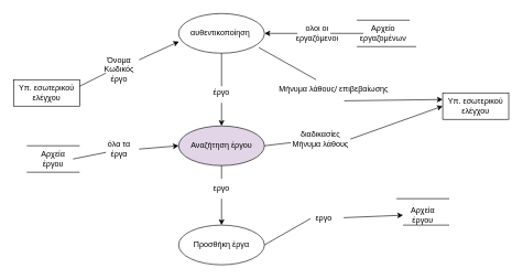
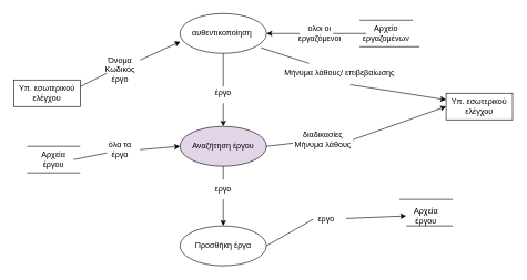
  <mxCell id="0" />
  <mxCell id="1" parent="0" />
  <mxCell id="2" value="Υπ. εσωτερικού ελέγχου" style="whiteSpace=wrap;html=1;align=center;" vertex="1" parent="1"><mxGeometry x="20" y="120" width="100" height="40" as="geometry" /></mxCell>
  <mxCell id="3" value="αυθεντικοποίηση&amp;nbsp;" style="ellipse;whiteSpace=wrap;html=1;align=center;" vertex="1" parent="1"><mxGeometry x="270" y="20" width="130" height="60" as="geometry" /></mxCell>
  <mxCell id="4" value="Αναζήτηση έργου" style="ellipse;whiteSpace=wrap;html=1;align=center;fillColor=#e1d5e7;" vertex="1" parent="1"><mxGeometry x="270" y="190" width="130" height="60" as="geometry" /></mxCell>
  <mxCell id="5" value="Προσθήκη έργα" style="ellipse;whiteSpace=wrap;html=1;align=center;" vertex="1" parent="1"><mxGeometry x="270" y="340" width="130" height="60" as="geometry" /></mxCell>
  <mxCell id="6" value="" style="endArrow=none;html=1;rounded=0;" edge="1" parent="1"><mxGeometry width="50" height="50" relative="1" as="geometry"><mxPoint x="40" y="260" as="sourcePoint" /><mxPoint x="120" y="260" as="targetPoint" /></mxGeometry></mxCell>
  <mxCell id="7" value="Αρχεία έργου" style="text;html=1;strokeColor=none;fillColor=none;align=center;verticalAlign=middle;whiteSpace=wrap;rounded=0;" vertex="1" parent="1"><mxGeometry x="50" y="225" width="60" height="30" as="geometry" /></mxCell>
  <mxCell id="8" value="" style="endArrow=none;html=1;rounded=0;" edge="1" parent="1"><mxGeometry width="50" height="50" relative="1" as="geometry"><mxPoint x="40" y="220" as="sourcePoint" /><mxPoint x="120" y="220" as="targetPoint" /></mxGeometry></mxCell>
  <mxCell id="9" value="" style="endArrow=none;html=1;rounded=0;exitX=1;exitY=0.25;exitDx=0;exitDy=0;" edge="1" parent="1" source="2"><mxGeometry width="50" height="50" relative="1" as="geometry"><mxPoint x="120" y="150" as="sourcePoint" /><mxPoint x="160" y="110" as="targetPoint" /></mxGeometry></mxCell>
  <mxCell id="10" value="Όνομα&lt;br&gt;Κωδικός&lt;br&gt;έργο" style="text;html=1;strokeColor=none;fillColor=none;align=center;verticalAlign=middle;whiteSpace=wrap;rounded=0;" vertex="1" parent="1"><mxGeometry x="150" y="90" width="60" height="30" as="geometry" /></mxCell>
  <mxCell id="11" value="" style="endArrow=classic;html=1;rounded=0;entryX=0.004;entryY=0.706;entryDx=0;entryDy=0;entryPerimeter=0;exitX=1;exitY=0;exitDx=0;exitDy=0;" edge="1" parent="1" source="10" target="3"><mxGeometry width="50" height="50" relative="1" as="geometry"><mxPoint x="210" y="130" as="sourcePoint" /><mxPoint x="260" y="80" as="targetPoint" /></mxGeometry></mxCell>
  <mxCell id="12" value="" style="endArrow=none;html=1;rounded=0;" edge="1" parent="1"><mxGeometry width="50" height="50" relative="1" as="geometry"><mxPoint x="540" y="30" as="sourcePoint" /><mxPoint x="620" y="30" as="targetPoint" /></mxGeometry></mxCell>
  <mxCell id="13" value="Αρχείο εργαζομένων" style="text;html=1;strokeColor=none;fillColor=none;align=center;verticalAlign=middle;whiteSpace=wrap;rounded=0;" vertex="1" parent="1"><mxGeometry x="550" y="35" width="60" height="30" as="geometry" /></mxCell>
  <mxCell id="14" value="" style="endArrow=none;html=1;rounded=0;" edge="1" parent="1"><mxGeometry width="50" height="50" relative="1" as="geometry"><mxPoint x="540" y="70" as="sourcePoint" /><mxPoint x="630" y="70" as="targetPoint" /></mxGeometry></mxCell>
  <mxCell id="15" value="" style="endArrow=none;html=1;rounded=0;entryX=0;entryY=0.5;entryDx=0;entryDy=0;" edge="1" parent="1" target="13"><mxGeometry width="50" height="50" relative="1" as="geometry"><mxPoint x="500" y="50" as="sourcePoint" /><mxPoint x="520" y="40" as="targetPoint" /></mxGeometry></mxCell>
  <mxCell id="16" value="ολοι οι εργαζόμενοι" style="text;html=1;strokeColor=none;fillColor=none;align=center;verticalAlign=middle;whiteSpace=wrap;rounded=0;" vertex="1" parent="1"><mxGeometry x="450" y="35" width="60" height="30" as="geometry" /></mxCell>
  <mxCell id="17" value="" style="endArrow=classic;html=1;rounded=0;exitX=0;exitY=0.5;exitDx=0;exitDy=0;entryX=1;entryY=0.5;entryDx=0;entryDy=0;" edge="1" parent="1" source="16" target="3"><mxGeometry width="50" height="50" relative="1" as="geometry"><mxPoint x="400" y="10" as="sourcePoint" /><mxPoint x="450" y="-40" as="targetPoint" /></mxGeometry></mxCell>
  <mxCell id="18" value="Υπ. εσωτερικού ελέγχου" style="whiteSpace=wrap;html=1;align=center;" vertex="1" parent="1"><mxGeometry x="670" y="140" width="100" height="40" as="geometry" /></mxCell>
  <mxCell id="19" value="" style="endArrow=none;html=1;rounded=0;entryX=0.935;entryY=0.858;entryDx=0;entryDy=0;entryPerimeter=0;" edge="1" parent="1" source="20" target="3"><mxGeometry width="50" height="50" relative="1" as="geometry"><mxPoint x="450" y="110" as="sourcePoint" /><mxPoint x="530" y="130" as="targetPoint" /></mxGeometry></mxCell>
- <mxCell id="20" value="Μήνυμα λάθους/ επιβεβαίωσης" style="text;html=1;strokeColor=none;fillColor=none;align=center;verticalAlign=middle;whiteSpace=wrap;rounded=0;" vertex="1" parent="1"><mxGeometry x="415" y="120" width="180" height="30" as="geometry" /></mxCell>
+ <mxCell id="20" value="Μήνυμα λάθους/ επιβεβαίωσης" style="text;html=1;strokeColor=none;fillColor=none;align=center;verticalAlign=middle;whiteSpace=wrap;rounded=0;" vertex="1" parent="1"><mxGeometry x="420" y="95" width="180" height="30" as="geometry" /></mxCell>
  <mxCell id="21" value="" style="endArrow=classic;html=1;rounded=0;exitX=0.588;exitY=1.067;exitDx=0;exitDy=0;exitPerimeter=0;entryX=0;entryY=0.25;entryDx=0;entryDy=0;" edge="1" parent="1" source="20" target="18"><mxGeometry width="50" height="50" relative="1" as="geometry"><mxPoint x="490" y="270" as="sourcePoint" /><mxPoint x="540" y="220" as="targetPoint" /></mxGeometry></mxCell>
  <mxCell id="22" value="" style="endArrow=none;html=1;rounded=0;entryX=0.5;entryY=1;entryDx=0;entryDy=0;" edge="1" parent="1" target="3"><mxGeometry width="50" height="50" relative="1" as="geometry"><mxPoint x="335" y="130" as="sourcePoint" /><mxPoint x="220" y="300" as="targetPoint" /></mxGeometry></mxCell>
  <mxCell id="23" value="έργο" style="text;html=1;strokeColor=none;fillColor=none;align=center;verticalAlign=middle;whiteSpace=wrap;rounded=0;" vertex="1" parent="1"><mxGeometry x="305" y="125" width="60" height="30" as="geometry" /></mxCell>
  <mxCell id="24" value="" style="endArrow=classic;html=1;rounded=0;exitX=0.5;exitY=1;exitDx=0;exitDy=0;entryX=0.5;entryY=0;entryDx=0;entryDy=0;" edge="1" parent="1" source="23" target="4"><mxGeometry width="50" height="50" relative="1" as="geometry"><mxPoint x="440" y="300" as="sourcePoint" /><mxPoint x="490" y="250" as="targetPoint" /></mxGeometry></mxCell>
  <mxCell id="25" value="" style="endArrow=none;html=1;rounded=0;exitX=1;exitY=0.5;exitDx=0;exitDy=0;" edge="1" parent="1" source="7"><mxGeometry width="50" height="50" relative="1" as="geometry"><mxPoint x="150" y="260" as="sourcePoint" /><mxPoint x="160" y="230" as="targetPoint" /></mxGeometry></mxCell>
  <mxCell id="26" value="όλα τα έργα" style="text;html=1;strokeColor=none;fillColor=none;align=center;verticalAlign=middle;whiteSpace=wrap;rounded=0;" vertex="1" parent="1"><mxGeometry x="150" y="210" width="60" height="30" as="geometry" /></mxCell>
  <mxCell id="27" value="" style="endArrow=classic;html=1;rounded=0;exitX=1;exitY=0.5;exitDx=0;exitDy=0;entryX=0;entryY=0.5;entryDx=0;entryDy=0;" edge="1" parent="1" source="26" target="4"><mxGeometry width="50" height="50" relative="1" as="geometry"><mxPoint x="220" y="230" as="sourcePoint" /><mxPoint x="270" y="180" as="targetPoint" /></mxGeometry></mxCell>
  <mxCell id="28" value="" style="endArrow=none;html=1;rounded=0;exitX=1;exitY=0.5;exitDx=0;exitDy=0;" edge="1" parent="1" source="4" target="29"><mxGeometry width="50" height="50" relative="1" as="geometry"><mxPoint x="470" y="280" as="sourcePoint" /><mxPoint x="470" y="210" as="targetPoint" /></mxGeometry></mxCell>
  <mxCell id="29" value="διαδικασίες&lt;br&gt;Μήνυμα λάθους" style="text;html=1;strokeColor=none;fillColor=none;align=center;verticalAlign=middle;whiteSpace=wrap;rounded=0;" vertex="1" parent="1"><mxGeometry x="440" y="195" width="90" height="30" as="geometry" /></mxCell>
  <mxCell id="30" value="" style="endArrow=classic;html=1;rounded=0;entryX=0;entryY=0.5;entryDx=0;entryDy=0;exitX=1;exitY=0.5;exitDx=0;exitDy=0;" edge="1" parent="1" source="29" target="18"><mxGeometry width="50" height="50" relative="1" as="geometry"><mxPoint x="570" y="270" as="sourcePoint" /><mxPoint x="620" y="220" as="targetPoint" /></mxGeometry></mxCell>
  <mxCell id="31" value="" style="endArrow=none;html=1;rounded=0;" edge="1" parent="1"><mxGeometry width="50" height="50" relative="1" as="geometry"><mxPoint x="600" y="300" as="sourcePoint" /><mxPoint x="680" y="300" as="targetPoint" /></mxGeometry></mxCell>
  <mxCell id="32" value="Αρχεία έργου" style="text;html=1;strokeColor=none;fillColor=none;align=center;verticalAlign=middle;whiteSpace=wrap;rounded=0;" vertex="1" parent="1"><mxGeometry x="610" y="310" width="60" height="30" as="geometry" /></mxCell>
  <mxCell id="33" value="" style="endArrow=none;html=1;rounded=0;exitX=0;exitY=1;exitDx=0;exitDy=0;" edge="1" parent="1" source="32"><mxGeometry width="50" height="50" relative="1" as="geometry"><mxPoint x="630" y="390" as="sourcePoint" /><mxPoint x="680" y="340" as="targetPoint" /></mxGeometry></mxCell>
  <mxCell id="34" value="" style="endArrow=none;html=1;rounded=0;exitX=1;exitY=0.5;exitDx=0;exitDy=0;" edge="1" parent="1" source="5"><mxGeometry width="50" height="50" relative="1" as="geometry"><mxPoint x="420" y="370" as="sourcePoint" /><mxPoint x="470" y="330" as="targetPoint" /></mxGeometry></mxCell>
  <mxCell id="35" value="εργο" style="text;html=1;strokeColor=none;fillColor=none;align=center;verticalAlign=middle;whiteSpace=wrap;rounded=0;" vertex="1" parent="1"><mxGeometry x="460" y="315" width="60" height="30" as="geometry" /></mxCell>
  <mxCell id="36" value="" style="endArrow=classic;html=1;rounded=0;entryX=0;entryY=0.5;entryDx=0;entryDy=0;" edge="1" parent="1" source="35" target="32"><mxGeometry width="50" height="50" relative="1" as="geometry"><mxPoint x="520" y="370" as="sourcePoint" /><mxPoint x="570" y="320" as="targetPoint" /></mxGeometry></mxCell>
  <mxCell id="37" value="" style="endArrow=none;html=1;rounded=0;entryX=0.5;entryY=1;entryDx=0;entryDy=0;" edge="1" parent="1" source="38" target="4"><mxGeometry width="50" height="50" relative="1" as="geometry"><mxPoint x="335" y="265" as="sourcePoint" /><mxPoint x="390" y="260" as="targetPoint" /></mxGeometry></mxCell>
  <mxCell id="38" value="εργο" style="text;html=1;strokeColor=none;fillColor=none;align=center;verticalAlign=middle;whiteSpace=wrap;rounded=0;" vertex="1" parent="1"><mxGeometry x="305" y="270" width="60" height="30" as="geometry" /></mxCell>
  <mxCell id="39" value="" style="endArrow=classic;html=1;rounded=0;exitX=0.5;exitY=1;exitDx=0;exitDy=0;entryX=0.5;entryY=0;entryDx=0;entryDy=0;" edge="1" parent="1" source="38" target="5"><mxGeometry width="50" height="50" relative="1" as="geometry"><mxPoint x="380" y="340" as="sourcePoint" /><mxPoint x="430" y="290" as="targetPoint" /></mxGeometry></mxCell>
